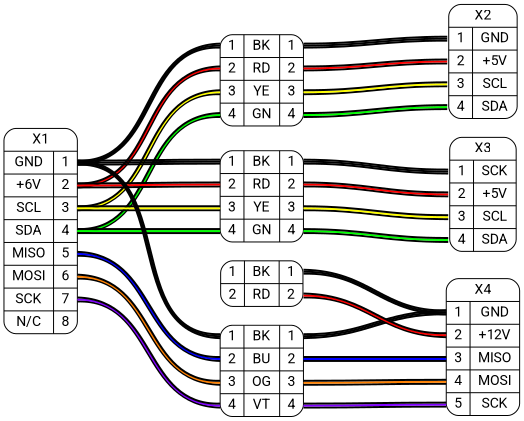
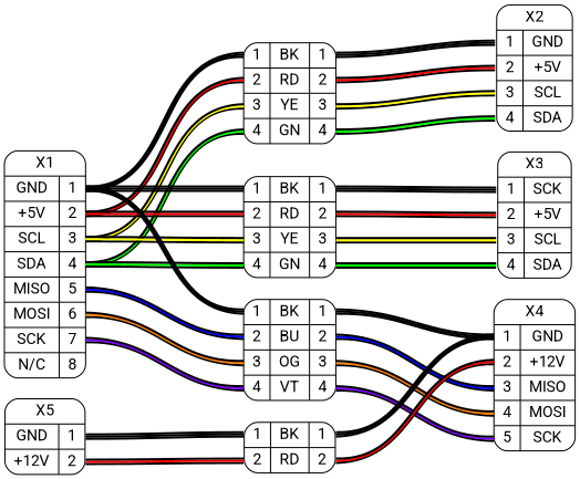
  digraph {
    fontname=Roboto
    rankdir=LR
    ranksep=2
    node [fontname=Roboto shape=record style=rounded]
    edge [arrowhead=none color="#000000:#000000:#000000" fontname=Roboto headport=w1i style=bold tailport=p1]
-   n1 [label="X1 | {{GND|+6V|SCL|SDA|MISO|MOSI|SCK|N/C} | {<p1>1|<p2>2|<p3>3|<p4>4|<p5>5|<p6>6|<p7>7|<p8>8}}}"]
+   n1 [label="X1 | {{GND|+5V|SCL|SDA|MISO|MOSI|SCK|N/C} | {<p1>1|<p2>2|<p3>3|<p4>4|<p5>5|<p6>6|<p7>7|<p8>8}}}"]
    n2 [label="{{<w1i>1|<w2i>2|<w3i>3|<w4i>4} | {BK|RD|YE|GN} | {<w1o>1|<w2o>2|<w3o>3|<w4o>4}}}"]
    n3 [label="X2 | {{<p1>1|<p2>2|<p3>3|<p4>4} | {GND|+5V|SCL|SDA}}}"]
    n4 [label="{{<w1i>1|<w2i>2|<w3i>3|<w4i>4} | {BK|RD|YE|GN} | {<w1o>1|<w2o>2|<w3o>3|<w4o>4}}}"]
    n5 [label="X3 | {{<p1>1|<p2>2|<p3>3|<p4>4} | {SCK|+5V|SCL|SDA}}}"]
    n6 [label="{{<w1i>1|<w2i>2|<w3i>3|<w4i>4} | {BK|BU|OG|VT} | {<w1o>1|<w2o>2|<w3o>3|<w4o>4}}}"]
    n7 [label="X4 | {{<p1>1|<p2>2|<p3>3|<p4>4|<p5>5} | {GND|+12V|MISO|MOSI|SCK}}}"]
+   n8 [label="X5 | {{GND|+12V} | {<p1>1|<p2>2}}}"]
    n9 [label="{{<w1i>1|<w2i>2} | {BK|RD} | {<w1o>1|<w2o>2}}}"]
    subgraph sub_1 {
      subgraph sub_2 {
        n1
        n2
        n3
      }
      subgraph sub_3 {
        n1
        n2
        n3
      }
      subgraph sub_4 {
        n1
        n2
        n3
      }
      subgraph sub_5 {
        n1
        n2
        n3
      }
    }
    subgraph sub_6 {
      subgraph sub_7 {
        n1
        n4
        n5
      }
      subgraph sub_8 {
        n1
        n4
        n5
      }
      subgraph sub_9 {
        n1
        n4
        n5
      }
      subgraph sub_10 {
        n1
        n4
        n5
      }
    }
    subgraph sub_11 {
      subgraph sub_12 {
        n1
        n6
        n7
      }
      subgraph sub_13 {
        n1
        n6
        n7
      }
      subgraph sub_14 {
        n1
        n6
        n7
      }
      subgraph sub_15 {
        n1
        n6
        n7
      }
    }
    subgraph sub_16 {
      subgraph sub_17 {
        n7
+       n8
        n9
      }
      subgraph sub_18 {
        n7
+       n8
        n9
      }
    }
    n1 -> n2
    n1 -> n2 [color="#000000:#ff0000:#000000" headport=w2i tailport=p2]
    n1 -> n2 [color="#000000:#ffff00:#000000" headport=w3i tailport=p3]
    n1 -> n2 [color="#000000:#00ff00:#000000" headport=w4i tailport=p4]
    n1 -> n4
    n1 -> n4 [color="#000000:#ff0000:#000000" headport=w2i tailport=p2]
    n1 -> n4 [color="#000000:#ffff00:#000000" headport=w3i tailport=p3]
    n1 -> n4 [color="#000000:#00ff00:#000000" headport=w4i tailport=p4]
    n1 -> n6
    n1 -> n6 [color="#000000:#0000ff:#000000" headport=w2i tailport=p5]
    n1 -> n6 [color="#000000:#ff8000:#000000" headport=w3i tailport=p6]
    n1 -> n6 [color="#000000:#8000ff:#000000" headport=w4i tailport=p7]
    n2 -> n3 [headport=p1 tailport=w1o]
    n2 -> n3 [color="#000000:#ff0000:#000000" headport=p2 tailport=w2o]
    n2 -> n3 [color="#000000:#ffff00:#000000" headport=p3 tailport=w3o]
    n2 -> n3 [color="#000000:#00ff00:#000000" headport=p4 tailport=w4o]
    n4 -> n5 [headport=p1 tailport=w1o]
    n4 -> n5 [color="#000000:#ff0000:#000000" headport=p2 tailport=w2o]
    n4 -> n5 [color="#000000:#ffff00:#000000" headport=p3 tailport=w3o]
    n4 -> n5 [color="#000000:#00ff00:#000000" headport=p4 tailport=w4o]
    n6 -> n7 [headport=p1 tailport=w1o]
    n6 -> n7 [color="#000000:#0000ff:#000000" headport=p3 tailport=w2o]
    n6 -> n7 [color="#000000:#ff8000:#000000" headport=p4 tailport=w3o]
    n6 -> n7 [color="#000000:#8000ff:#000000" headport=p5 tailport=w4o]
+   n8 -> n9
+   n8 -> n9 [color="#000000:#ff0000:#000000" headport=w2i tailport=p2]
    n9 -> n7 [headport=p1 tailport=w1o]
    n9 -> n7 [color="#000000:#ff0000:#000000" headport=p2 tailport=w2o]
  }
